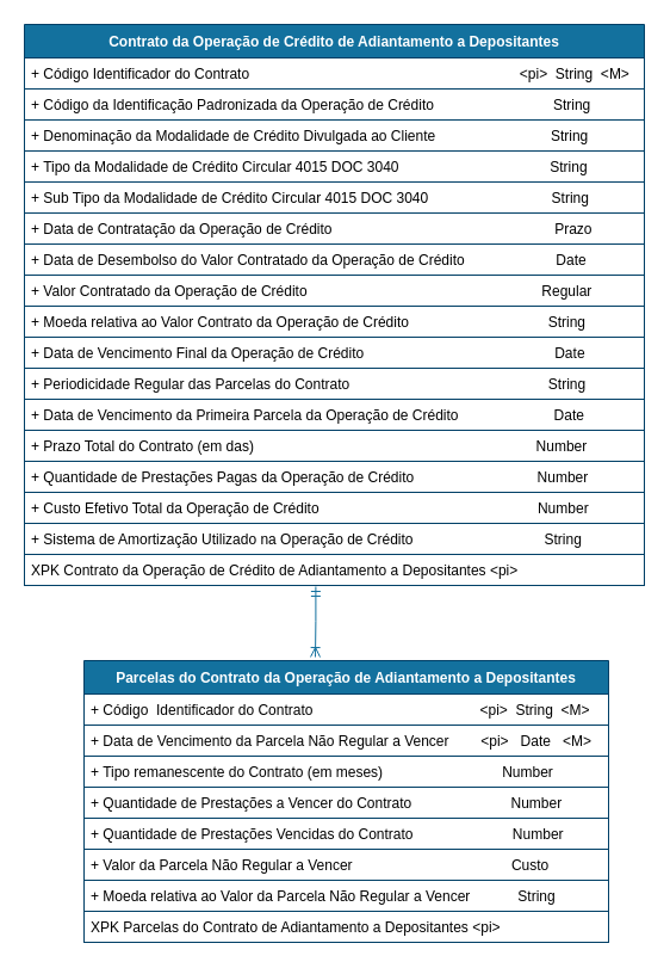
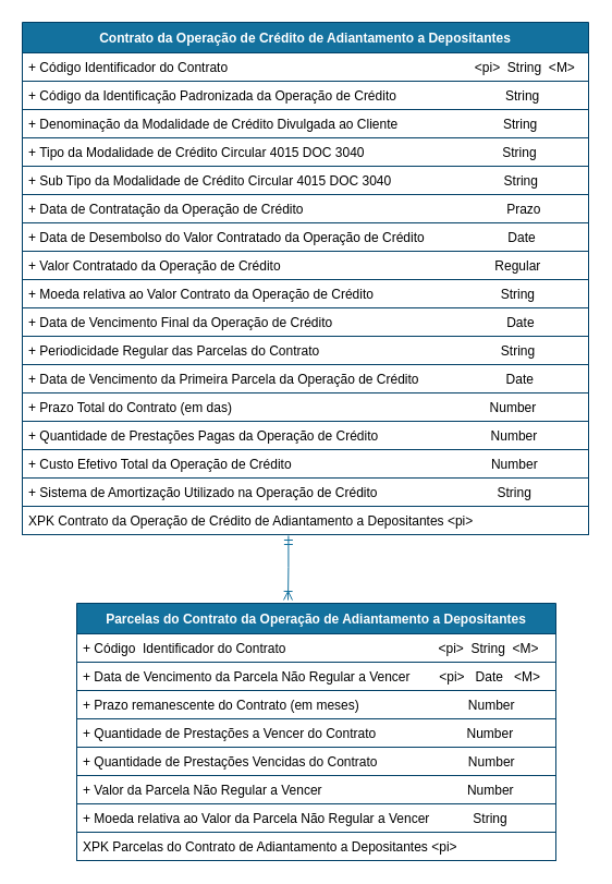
  <mxCell id="0" />
  <mxCell id="1" parent="0" />
  <mxCell id="2" value="Parcelas do Contrato da Operação de Adiantamento a Depositantes" style="swimlane;fontStyle=1;childLayout=stackLayout;horizontal=1;startSize=28;horizontalStack=0;resizeParent=1;resizeParentMax=0;resizeLast=0;collapsible=1;marginBottom=0;rounded=0;shadow=0;comic=0;sketch=0;align=center;html=0;autosize=1;fillColor=#13719E;strokeColor=#003F66;fontColor=#FFFFFF;" parent="1" vertex="1"><mxGeometry x="70" y="553" width="440" height="236" as="geometry" /></mxCell>
  <mxCell id="3" style="edgeStyle=orthogonalEdgeStyle;rounded=0;orthogonalLoop=1;jettySize=auto;html=1;exitX=0.47;exitY=1.038;exitDx=0;exitDy=0;endArrow=ERoneToMany;endFill=0;startArrow=ERmandOne;startFill=0;strokeColor=#13719E;exitPerimeter=0;" edge="1" parent="2" source="29"><mxGeometry relative="1" as="geometry"><mxPoint x="199.98" y="-22.962" as="sourcePoint" /><mxPoint x="194" y="-3" as="targetPoint" /></mxGeometry></mxCell>
  <mxCell id="4" value="+ Código  Identificador do Contrato                                          &lt;pi&gt;  String  &lt;M&gt;" style="text;fillColor=none;align=left;verticalAlign=top;spacingLeft=4;spacingRight=4;overflow=hidden;rotatable=0;points=[[0,0.5],[1,0.5]];portConstraint=eastwest;strokeColor=#003F66;" parent="2" vertex="1"><mxGeometry y="28" width="440" height="26" as="geometry" /></mxCell>
  <mxCell id="5" value="+ Data de Vencimento da Parcela Não Regular a Vencer        &lt;pi&gt;   Date   &lt;M&gt;" style="text;fillColor=none;align=left;verticalAlign=top;spacingLeft=4;spacingRight=4;overflow=hidden;rotatable=0;points=[[0,0.5],[1,0.5]];portConstraint=eastwest;strokeColor=#003F66;" parent="2" vertex="1"><mxGeometry y="54" width="440" height="26" as="geometry" /></mxCell>
- <mxCell id="6" value="+ Tipo remanescente do Contrato (em meses)                              Number  " style="text;fillColor=none;align=left;verticalAlign=top;spacingLeft=4;spacingRight=4;overflow=hidden;rotatable=0;points=[[0,0.5],[1,0.5]];portConstraint=eastwest;strokeColor=#003F66;" parent="2" vertex="1"><mxGeometry y="80" width="440" height="26" as="geometry" /></mxCell>
+ <mxCell id="6" value="+ Prazo remanescente do Contrato (em meses)                              Number  " style="text;fillColor=none;align=left;verticalAlign=top;spacingLeft=4;spacingRight=4;overflow=hidden;rotatable=0;points=[[0,0.5],[1,0.5]];portConstraint=eastwest;strokeColor=#003F66;" parent="2" vertex="1"><mxGeometry y="80" width="440" height="26" as="geometry" /></mxCell>
  <mxCell id="7" value="+ Quantidade de Prestações a Vencer do Contrato                         Number" style="text;fillColor=none;align=left;verticalAlign=top;spacingLeft=4;spacingRight=4;overflow=hidden;rotatable=0;points=[[0,0.5],[1,0.5]];portConstraint=eastwest;strokeColor=#003F66;" parent="2" vertex="1"><mxGeometry y="106" width="440" height="26" as="geometry" /></mxCell>
  <mxCell id="8" value="+ Quantidade de Prestações Vencidas do Contrato                         Number  " style="text;fillColor=none;align=left;verticalAlign=top;spacingLeft=4;spacingRight=4;overflow=hidden;rotatable=0;points=[[0,0.5],[1,0.5]];portConstraint=eastwest;strokeColor=#003F66;" parent="2" vertex="1"><mxGeometry y="132" width="440" height="26" as="geometry" /></mxCell>
- <mxCell id="9" value="+ Valor da Parcela Não Regular a Vencer                                        Custo" style="text;fillColor=none;align=left;verticalAlign=top;spacingLeft=4;spacingRight=4;overflow=hidden;rotatable=0;points=[[0,0.5],[1,0.5]];portConstraint=eastwest;strokeColor=#003F66;" parent="2" vertex="1"><mxGeometry y="158" width="440" height="26" as="geometry" /></mxCell>
+ <mxCell id="9" value="+ Valor da Parcela Não Regular a Vencer                                        Number" style="text;fillColor=none;align=left;verticalAlign=top;spacingLeft=4;spacingRight=4;overflow=hidden;rotatable=0;points=[[0,0.5],[1,0.5]];portConstraint=eastwest;strokeColor=#003F66;" parent="2" vertex="1"><mxGeometry y="158" width="440" height="26" as="geometry" /></mxCell>
  <mxCell id="10" value="+ Moeda relativa ao Valor da Parcela Não Regular a Vencer            String" style="text;fillColor=none;align=left;verticalAlign=top;spacingLeft=4;spacingRight=4;overflow=hidden;rotatable=0;points=[[0,0.5],[1,0.5]];portConstraint=eastwest;strokeColor=#003F66;" parent="2" vertex="1"><mxGeometry y="184" width="440" height="26" as="geometry" /></mxCell>
  <mxCell id="11" value="XPK Parcelas do Contrato de Adiantamento a Depositantes &lt;pi&gt;" style="text;fillColor=none;align=left;verticalAlign=top;spacingLeft=4;spacingRight=4;overflow=hidden;rotatable=0;points=[[0,0.5],[1,0.5]];portConstraint=eastwest;strokeColor=#003F66;" parent="2" vertex="1"><mxGeometry y="210" width="440" height="26" as="geometry" /></mxCell>
  <mxCell id="12" value="Contrato da Operação de Crédito de Adiantamento a Depositantes" style="swimlane;fontStyle=1;childLayout=stackLayout;horizontal=1;startSize=28;horizontalStack=0;resizeParent=1;resizeParentMax=0;resizeLast=0;collapsible=1;marginBottom=0;rounded=0;shadow=0;comic=0;sketch=0;align=center;html=0;autosize=1;fillColor=#13719E;strokeColor=#003F66;fontColor=#FFFFFF;" vertex="1" parent="1"><mxGeometry x="20" y="20" width="520" height="470" as="geometry" /></mxCell>
  <mxCell id="13" value="+ Código Identificador do Contrato                                                                    &lt;pi&gt;  String  &lt;M&gt;" style="text;fillColor=none;align=left;verticalAlign=top;spacingLeft=4;spacingRight=4;overflow=hidden;rotatable=0;points=[[0,0.5],[1,0.5]];portConstraint=eastwest;strokeColor=#003F66;" vertex="1" parent="12"><mxGeometry y="28" width="520" height="26" as="geometry" /></mxCell>
  <mxCell id="14" value="+ Código da Identificação Padronizada da Operação de Crédito                              String      " style="text;fillColor=none;align=left;verticalAlign=top;spacingLeft=4;spacingRight=4;overflow=hidden;rotatable=0;points=[[0,0.5],[1,0.5]];portConstraint=eastwest;strokeColor=#003F66;" vertex="1" parent="12"><mxGeometry y="54" width="520" height="26" as="geometry" /></mxCell>
  <mxCell id="15" value="+ Denominação da Modalidade de Crédito Divulgada ao Cliente                             String" style="text;fillColor=none;align=left;verticalAlign=top;spacingLeft=4;spacingRight=4;overflow=hidden;rotatable=0;points=[[0,0.5],[1,0.5]];portConstraint=eastwest;strokeColor=#003F66;" vertex="1" parent="12"><mxGeometry y="80" width="520" height="26" as="geometry" /></mxCell>
  <mxCell id="16" value="+ Tipo da Modalidade de Crédito Circular 4015 DOC 3040                                      String" style="text;fillColor=none;align=left;verticalAlign=top;spacingLeft=4;spacingRight=4;overflow=hidden;rotatable=0;points=[[0,0.5],[1,0.5]];portConstraint=eastwest;strokeColor=#003F66;" vertex="1" parent="12"><mxGeometry y="106" width="520" height="26" as="geometry" /></mxCell>
  <mxCell id="17" value="+ Sub Tipo da Modalidade de Crédito Circular 4015 DOC 3040                               String" style="text;fillColor=none;align=left;verticalAlign=top;spacingLeft=4;spacingRight=4;overflow=hidden;rotatable=0;points=[[0,0.5],[1,0.5]];portConstraint=eastwest;strokeColor=#003F66;" vertex="1" parent="12"><mxGeometry y="132" width="520" height="26" as="geometry" /></mxCell>
  <mxCell id="18" value="+ Data de Contratação da Operação de Crédito                                                        Prazo" style="text;fillColor=none;align=left;verticalAlign=top;spacingLeft=4;spacingRight=4;overflow=hidden;rotatable=0;points=[[0,0.5],[1,0.5]];portConstraint=eastwest;strokeColor=#003F66;" vertex="1" parent="12"><mxGeometry y="158" width="520" height="26" as="geometry" /></mxCell>
  <mxCell id="19" value="+ Data de Desembolso do Valor Contratado da Operação de Crédito                       Date" style="text;fillColor=none;align=left;verticalAlign=top;spacingLeft=4;spacingRight=4;overflow=hidden;rotatable=0;points=[[0,0.5],[1,0.5]];portConstraint=eastwest;strokeColor=#003F66;" vertex="1" parent="12"><mxGeometry y="184" width="520" height="26" as="geometry" /></mxCell>
  <mxCell id="20" value="+ Valor Contratado da Operação de Crédito                                                           Regular" style="text;fillColor=none;align=left;verticalAlign=top;spacingLeft=4;spacingRight=4;overflow=hidden;rotatable=0;points=[[0,0.5],[1,0.5]];portConstraint=eastwest;strokeColor=#003F66;" vertex="1" parent="12"><mxGeometry y="210" width="520" height="26" as="geometry" /></mxCell>
  <mxCell id="21" value="+ Moeda relativa ao Valor Contrato da Operação de Crédito                                   String" style="text;fillColor=none;align=left;verticalAlign=top;spacingLeft=4;spacingRight=4;overflow=hidden;rotatable=0;points=[[0,0.5],[1,0.5]];portConstraint=eastwest;strokeColor=#003F66;" vertex="1" parent="12"><mxGeometry y="236" width="520" height="26" as="geometry" /></mxCell>
  <mxCell id="22" value="+ Data de Vencimento Final da Operação de Crédito                                                Date" style="text;fillColor=none;align=left;verticalAlign=top;spacingLeft=4;spacingRight=4;overflow=hidden;rotatable=0;points=[[0,0.5],[1,0.5]];portConstraint=eastwest;strokeColor=#003F66;" vertex="1" parent="12"><mxGeometry y="262" width="520" height="26" as="geometry" /></mxCell>
  <mxCell id="23" value="+ Periodicidade Regular das Parcelas do Contrato                                                  String" style="text;fillColor=none;align=left;verticalAlign=top;spacingLeft=4;spacingRight=4;overflow=hidden;rotatable=0;points=[[0,0.5],[1,0.5]];portConstraint=eastwest;strokeColor=#003F66;" vertex="1" parent="12"><mxGeometry y="288" width="520" height="26" as="geometry" /></mxCell>
  <mxCell id="24" value="+ Data de Vencimento da Primeira Parcela da Operação de Crédito                        Date" style="text;fillColor=none;align=left;verticalAlign=top;spacingLeft=4;spacingRight=4;overflow=hidden;rotatable=0;points=[[0,0.5],[1,0.5]];portConstraint=eastwest;strokeColor=#003F66;" vertex="1" parent="12"><mxGeometry y="314" width="520" height="26" as="geometry" /></mxCell>
  <mxCell id="25" value="+ Prazo Total do Contrato (em das)                                                                       Number  " style="text;fillColor=none;align=left;verticalAlign=top;spacingLeft=4;spacingRight=4;overflow=hidden;rotatable=0;points=[[0,0.5],[1,0.5]];portConstraint=eastwest;strokeColor=#003F66;" vertex="1" parent="12"><mxGeometry y="340" width="520" height="26" as="geometry" /></mxCell>
  <mxCell id="26" value="+ Quantidade de Prestações Pagas da Operação de Crédito                               Number  " style="text;fillColor=none;align=left;verticalAlign=top;spacingLeft=4;spacingRight=4;overflow=hidden;rotatable=0;points=[[0,0.5],[1,0.5]];portConstraint=eastwest;strokeColor=#003F66;" vertex="1" parent="12"><mxGeometry y="366" width="520" height="26" as="geometry" /></mxCell>
  <mxCell id="27" value="+ Custo Efetivo Total da Operação de Crédito                                                       Number" style="text;fillColor=none;align=left;verticalAlign=top;spacingLeft=4;spacingRight=4;overflow=hidden;rotatable=0;points=[[0,0.5],[1,0.5]];portConstraint=eastwest;strokeColor=#003F66;" vertex="1" parent="12"><mxGeometry y="392" width="520" height="26" as="geometry" /></mxCell>
  <mxCell id="28" value="+ Sistema de Amortização Utilizado na Operação de Crédito                                 String" style="text;fillColor=none;align=left;verticalAlign=top;spacingLeft=4;spacingRight=4;overflow=hidden;rotatable=0;points=[[0,0.5],[1,0.5]];portConstraint=eastwest;strokeColor=#003F66;" vertex="1" parent="12"><mxGeometry y="418" width="520" height="26" as="geometry" /></mxCell>
  <mxCell id="29" value="XPK Contrato da Operação de Crédito de Adiantamento a Depositantes &lt;pi&gt;" style="text;fillColor=none;align=left;verticalAlign=top;spacingLeft=4;spacingRight=4;overflow=hidden;rotatable=0;points=[[0,0.5],[1,0.5]];portConstraint=eastwest;strokeColor=#003F66;" vertex="1" parent="12"><mxGeometry y="444" width="520" height="26" as="geometry" /></mxCell>
